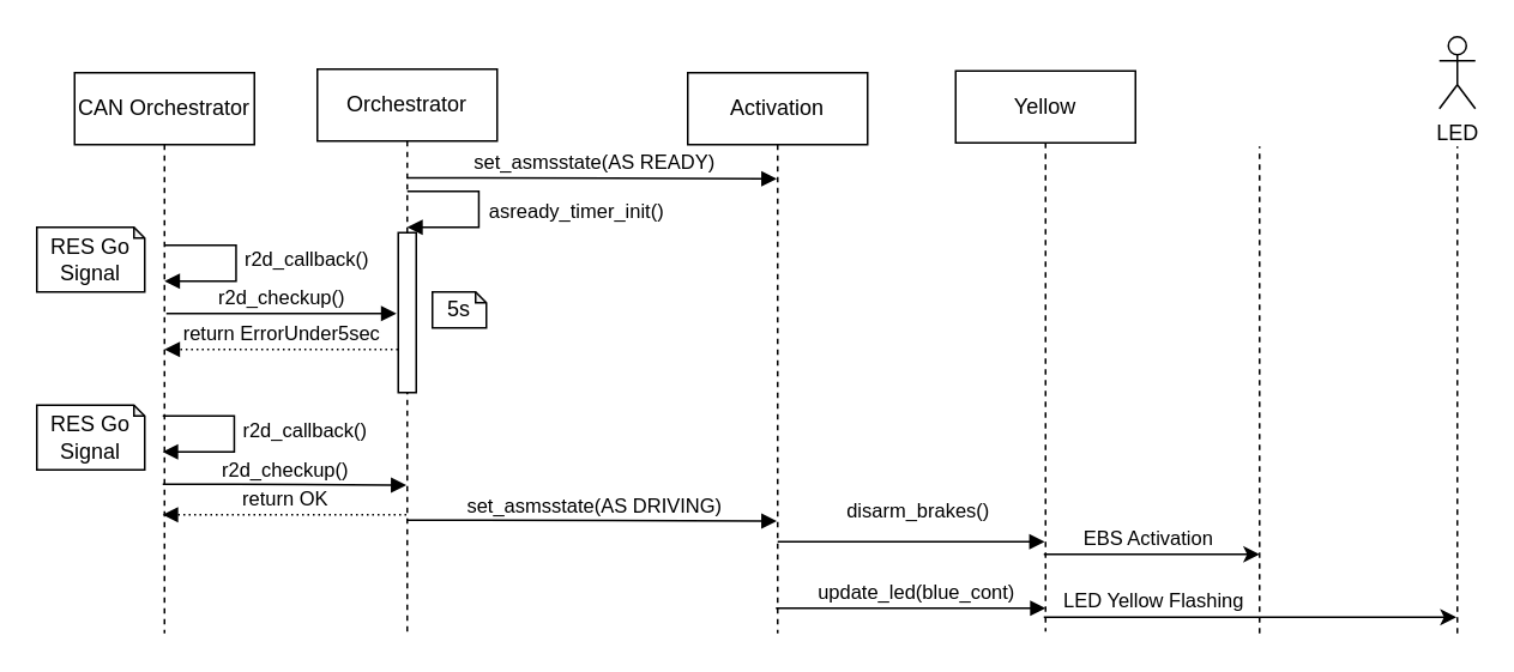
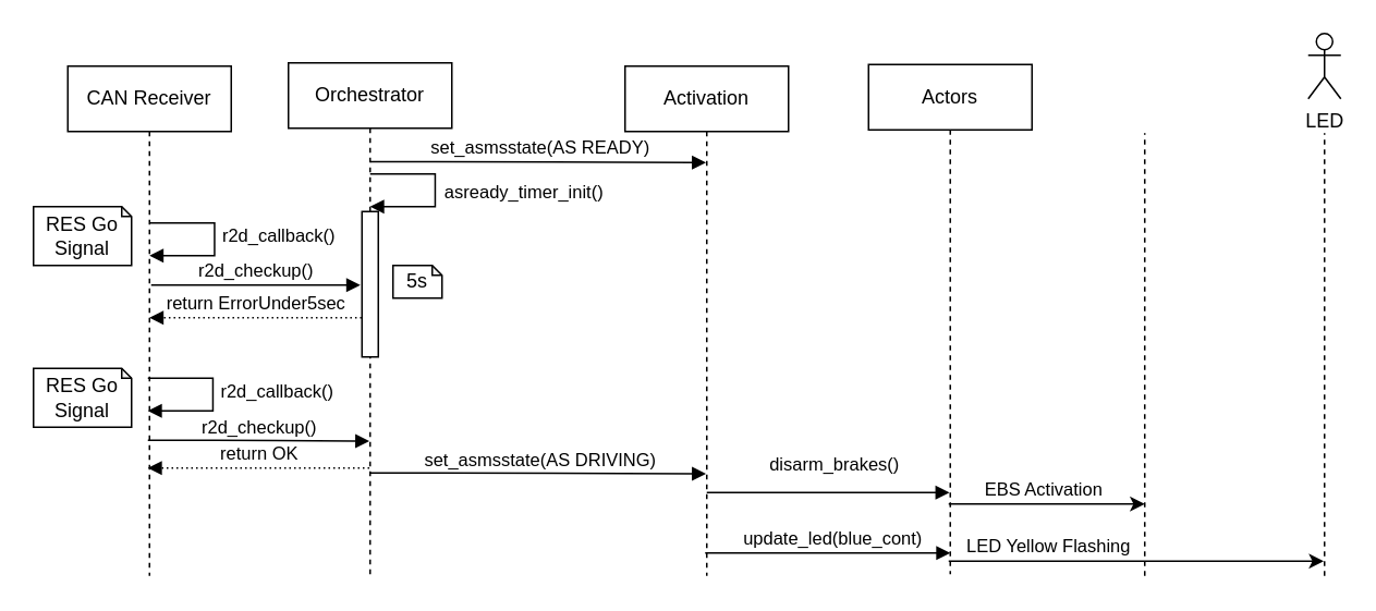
  <mxCell id="0" />
  <mxCell id="1" parent="0" />
  <mxCell id="2" value="Orchestrator" style="shape=umlLifeline;perimeter=lifelinePerimeter;whiteSpace=wrap;html=1;container=0;dropTarget=0;collapsible=0;recursiveResize=0;outlineConnect=0;portConstraint=eastwest;newEdgeStyle={&quot;edgeStyle&quot;:&quot;elbowEdgeStyle&quot;,&quot;elbow&quot;:&quot;vertical&quot;,&quot;curved&quot;:0,&quot;rounded&quot;:0};" vertex="1" parent="1"><mxGeometry x="176" y="38" width="100" height="314" as="geometry" /></mxCell>
  <mxCell id="3" value="" style="html=1;points=[];perimeter=orthogonalPerimeter;outlineConnect=0;targetShapes=umlLifeline;portConstraint=eastwest;newEdgeStyle={&quot;edgeStyle&quot;:&quot;elbowEdgeStyle&quot;,&quot;elbow&quot;:&quot;vertical&quot;,&quot;curved&quot;:0,&quot;rounded&quot;:0};" vertex="1" parent="2"><mxGeometry x="45" y="91" width="10" height="89" as="geometry" /></mxCell>
  <mxCell id="4" value="Activation" style="shape=umlLifeline;perimeter=lifelinePerimeter;whiteSpace=wrap;html=1;container=0;dropTarget=0;collapsible=0;recursiveResize=0;outlineConnect=0;portConstraint=eastwest;newEdgeStyle={&quot;edgeStyle&quot;:&quot;elbowEdgeStyle&quot;,&quot;elbow&quot;:&quot;vertical&quot;,&quot;curved&quot;:0,&quot;rounded&quot;:0};" vertex="1" parent="1"><mxGeometry x="382" y="40" width="100" height="312" as="geometry" /></mxCell>
  <mxCell id="5" value="set_asmsstate(AS READY)" style="html=1;verticalAlign=bottom;endArrow=block;edgeStyle=elbowEdgeStyle;elbow=horizontal;curved=0;rounded=0;jumpSize=6;startSize=6;" edge="1" parent="1"><mxGeometry x="0.014" relative="1" as="geometry"><mxPoint x="226.197" y="98.5" as="sourcePoint" /><Array as="points"><mxPoint x="266" y="99" /></Array><mxPoint x="431.5" y="99" as="targetPoint" /><mxPoint as="offset" /></mxGeometry></mxCell>
  <mxCell id="6" value="r2d_checkup()" style="html=1;verticalAlign=bottom;endArrow=block;edgeStyle=elbowEdgeStyle;elbow=horizontal;curved=0;rounded=0;" edge="1" parent="1"><mxGeometry relative="1" as="geometry"><mxPoint x="92" y="174" as="sourcePoint" /><Array as="points" /><mxPoint x="220" y="174" as="targetPoint" /></mxGeometry></mxCell>
  <mxCell id="7" value="return ErrorUnder5sec" style="html=1;verticalAlign=bottom;endArrow=block;edgeStyle=elbowEdgeStyle;elbow=horizontal;curved=0;rounded=0;jumpSize=6;startSize=6;dashed=1;dashPattern=1 2;" edge="1" parent="1"><mxGeometry x="0.001" relative="1" as="geometry"><mxPoint x="220.8" y="194" as="sourcePoint" /><Array as="points"><mxPoint x="103.3" y="194" /></Array><mxPoint x="91" y="194" as="targetPoint" /><mxPoint as="offset" /></mxGeometry></mxCell>
  <mxCell id="8" value="return OK" style="html=1;verticalAlign=bottom;endArrow=block;edgeStyle=elbowEdgeStyle;elbow=horizontal;curved=0;rounded=0;jumpSize=6;startSize=6;dashed=1;dashPattern=1 2;" edge="1" parent="1"><mxGeometry x="0.001" relative="1" as="geometry"><mxPoint x="225.5" y="286" as="sourcePoint" /><Array as="points"><mxPoint x="173.3" y="286" /></Array><mxPoint x="89.997" y="286" as="targetPoint" /><mxPoint as="offset" /></mxGeometry></mxCell>
  <mxCell id="9" value="disarm_brakes()" style="html=1;verticalAlign=bottom;endArrow=block;edgeStyle=elbowEdgeStyle;elbow=vertical;curved=0;rounded=0;" edge="1" parent="1"><mxGeometry x="0.051" y="8" relative="1" as="geometry"><mxPoint x="432" y="301" as="sourcePoint" /><Array as="points"><mxPoint x="519.8" y="301" /></Array><mxPoint x="580.5" y="301" as="targetPoint" /><mxPoint as="offset" /></mxGeometry></mxCell>
- <mxCell id="10" value="CAN Orchestrator" style="shape=umlLifeline;perimeter=lifelinePerimeter;whiteSpace=wrap;html=1;container=0;dropTarget=0;collapsible=0;recursiveResize=0;outlineConnect=0;portConstraint=eastwest;newEdgeStyle={&quot;edgeStyle&quot;:&quot;elbowEdgeStyle&quot;,&quot;elbow&quot;:&quot;vertical&quot;,&quot;curved&quot;:0,&quot;rounded&quot;:0};" vertex="1" parent="1"><mxGeometry x="41" y="40" width="100" height="312" as="geometry" /></mxCell>
- <mxCell id="11" value="Yellow" style="shape=umlLifeline;perimeter=lifelinePerimeter;whiteSpace=wrap;html=1;container=0;dropTarget=0;collapsible=0;recursiveResize=0;outlineConnect=0;portConstraint=eastwest;newEdgeStyle={&quot;edgeStyle&quot;:&quot;elbowEdgeStyle&quot;,&quot;elbow&quot;:&quot;vertical&quot;,&quot;curved&quot;:0,&quot;rounded&quot;:0};" vertex="1" parent="1"><mxGeometry x="531" y="39" width="100" height="312" as="geometry" /></mxCell>
+ <mxCell id="10" value="CAN Receiver" style="shape=umlLifeline;perimeter=lifelinePerimeter;whiteSpace=wrap;html=1;container=0;dropTarget=0;collapsible=0;recursiveResize=0;outlineConnect=0;portConstraint=eastwest;newEdgeStyle={&quot;edgeStyle&quot;:&quot;elbowEdgeStyle&quot;,&quot;elbow&quot;:&quot;vertical&quot;,&quot;curved&quot;:0,&quot;rounded&quot;:0};" vertex="1" parent="1"><mxGeometry x="41" y="40" width="100" height="312" as="geometry" /></mxCell>
+ <mxCell id="11" value="Actors" style="shape=umlLifeline;perimeter=lifelinePerimeter;whiteSpace=wrap;html=1;container=0;dropTarget=0;collapsible=0;recursiveResize=0;outlineConnect=0;portConstraint=eastwest;newEdgeStyle={&quot;edgeStyle&quot;:&quot;elbowEdgeStyle&quot;,&quot;elbow&quot;:&quot;vertical&quot;,&quot;curved&quot;:0,&quot;rounded&quot;:0};" vertex="1" parent="1"><mxGeometry x="531" y="39" width="100" height="312" as="geometry" /></mxCell>
  <mxCell id="12" value="asready_timer_init()" style="html=1;verticalAlign=bottom;endArrow=block;edgeStyle=elbowEdgeStyle;elbow=horizontal;curved=0;rounded=0;jumpSize=6;startSize=6;" edge="1" parent="1"><mxGeometry x="0.201" y="-54" relative="1" as="geometry"><mxPoint x="225.997" y="106" as="sourcePoint" /><Array as="points"><mxPoint x="265.8" y="106.5" /></Array><mxPoint x="225.997" y="126" as="targetPoint" /><mxPoint x="54" y="54" as="offset" /></mxGeometry></mxCell>
  <mxCell id="13" value="set_asmsstate(AS DRIVING)" style="html=1;verticalAlign=bottom;endArrow=block;edgeStyle=elbowEdgeStyle;elbow=horizontal;curved=0;rounded=0;jumpSize=6;startSize=6;" edge="1" parent="1"><mxGeometry x="0.015" relative="1" as="geometry"><mxPoint x="225.997" y="289" as="sourcePoint" /><Array as="points"><mxPoint x="265.8" y="289.5" /></Array><mxPoint x="431.5" y="289.5" as="targetPoint" /><mxPoint as="offset" /></mxGeometry></mxCell>
  <mxCell id="14" value="" style="endArrow=none;dashed=1;html=1;rounded=0;" edge="1" parent="1"><mxGeometry width="50" height="50" relative="1" as="geometry"><mxPoint x="700" y="352" as="sourcePoint" /><mxPoint x="700" y="81" as="targetPoint" /></mxGeometry></mxCell>
  <mxCell id="15" value="" style="endArrow=classic;html=1;rounded=0;" edge="1" parent="1"><mxGeometry width="50" height="50" relative="1" as="geometry"><mxPoint x="580.005" y="308" as="sourcePoint" /><mxPoint x="700" y="308" as="targetPoint" /></mxGeometry></mxCell>
  <mxCell id="16" value="EBS Activation" style="edgeLabel;html=1;align=center;verticalAlign=middle;resizable=0;points=[];" connectable="0" vertex="1" parent="15"><mxGeometry x="-0.284" y="1" relative="1" as="geometry"><mxPoint x="14" y="-9" as="offset" /></mxGeometry></mxCell>
  <mxCell id="17" value="update_led(blue_cont)" style="html=1;verticalAlign=bottom;endArrow=block;edgeStyle=elbowEdgeStyle;elbow=vertical;curved=0;rounded=0;" edge="1" parent="1"><mxGeometry x="0.041" relative="1" as="geometry"><mxPoint x="431" y="338" as="sourcePoint" /><Array as="points"><mxPoint x="475.8" y="338" /></Array><mxPoint x="581" y="338" as="targetPoint" /><mxPoint as="offset" /></mxGeometry></mxCell>
  <mxCell id="18" value="" style="endArrow=classic;html=1;rounded=0;" edge="1" parent="1"><mxGeometry width="50" height="50" relative="1" as="geometry"><mxPoint x="580.005" y="343" as="sourcePoint" /><mxPoint x="809.5" y="343" as="targetPoint" /></mxGeometry></mxCell>
  <mxCell id="19" value="LED Yellow Flashing" style="edgeLabel;html=1;align=center;verticalAlign=middle;resizable=0;points=[];" connectable="0" vertex="1" parent="18"><mxGeometry x="-0.284" y="1" relative="1" as="geometry"><mxPoint x="-22" y="-9" as="offset" /></mxGeometry></mxCell>
  <mxCell id="20" value="LED" style="shape=umlActor;verticalLabelPosition=bottom;verticalAlign=top;html=1;outlineConnect=0;" vertex="1" parent="1"><mxGeometry x="800" y="20" width="20" height="40" as="geometry" /></mxCell>
  <mxCell id="21" value="" style="endArrow=none;dashed=1;html=1;rounded=0;" edge="1" parent="1"><mxGeometry width="50" height="50" relative="1" as="geometry"><mxPoint x="810" y="352" as="sourcePoint" /><mxPoint x="810" y="81" as="targetPoint" /></mxGeometry></mxCell>
  <mxCell id="22" value="r2d_callback()" style="html=1;verticalAlign=bottom;endArrow=block;edgeStyle=elbowEdgeStyle;elbow=horizontal;curved=0;rounded=0;jumpSize=6;startSize=6;" edge="1" parent="1"><mxGeometry x="0.141" y="39" relative="1" as="geometry"><mxPoint x="90.997" y="136" as="sourcePoint" /><Array as="points"><mxPoint x="130.8" y="136.5" /></Array><mxPoint x="90.997" y="156" as="targetPoint" /><mxPoint as="offset" /></mxGeometry></mxCell>
  <mxCell id="23" value="5s" style="shape=note;whiteSpace=wrap;html=1;backgroundOutline=1;darkOpacity=0.05;size=6;" vertex="1" parent="1"><mxGeometry x="240" y="162" width="30" height="20" as="geometry" /></mxCell>
  <mxCell id="24" value="r2d_callback()" style="html=1;verticalAlign=bottom;endArrow=block;edgeStyle=elbowEdgeStyle;elbow=horizontal;curved=0;rounded=0;jumpSize=6;startSize=6;" edge="1" parent="1"><mxGeometry x="0.141" y="39" relative="1" as="geometry"><mxPoint x="89.997" y="231" as="sourcePoint" /><Array as="points"><mxPoint x="129.8" y="231.5" /></Array><mxPoint x="89.997" y="251" as="targetPoint" /><mxPoint as="offset" /></mxGeometry></mxCell>
  <mxCell id="25" value="r2d_checkup()" style="html=1;verticalAlign=bottom;endArrow=block;edgeStyle=elbowEdgeStyle;elbow=horizontal;curved=0;rounded=0;jumpSize=6;startSize=6;" edge="1" parent="1"><mxGeometry x="0.015" relative="1" as="geometry"><mxPoint x="89.997" y="269" as="sourcePoint" /><Array as="points"><mxPoint x="129.8" y="269.5" /></Array><mxPoint x="225.5" y="269.5" as="targetPoint" /><mxPoint as="offset" /></mxGeometry></mxCell>
  <mxCell id="26" value="&lt;div&gt;RES Go&lt;/div&gt;&lt;div&gt;Signal&lt;br&gt;&lt;/div&gt;" style="shape=note;whiteSpace=wrap;html=1;backgroundOutline=1;darkOpacity=0.05;size=6;" vertex="1" parent="1"><mxGeometry x="20" y="126" width="60" height="36" as="geometry" /></mxCell>
  <mxCell id="27" value="&lt;div&gt;RES Go&lt;/div&gt;&lt;div&gt;Signal&lt;br&gt;&lt;/div&gt;" style="shape=note;whiteSpace=wrap;html=1;backgroundOutline=1;darkOpacity=0.05;size=6;" vertex="1" parent="1"><mxGeometry x="20" y="225" width="60" height="36" as="geometry" /></mxCell>
